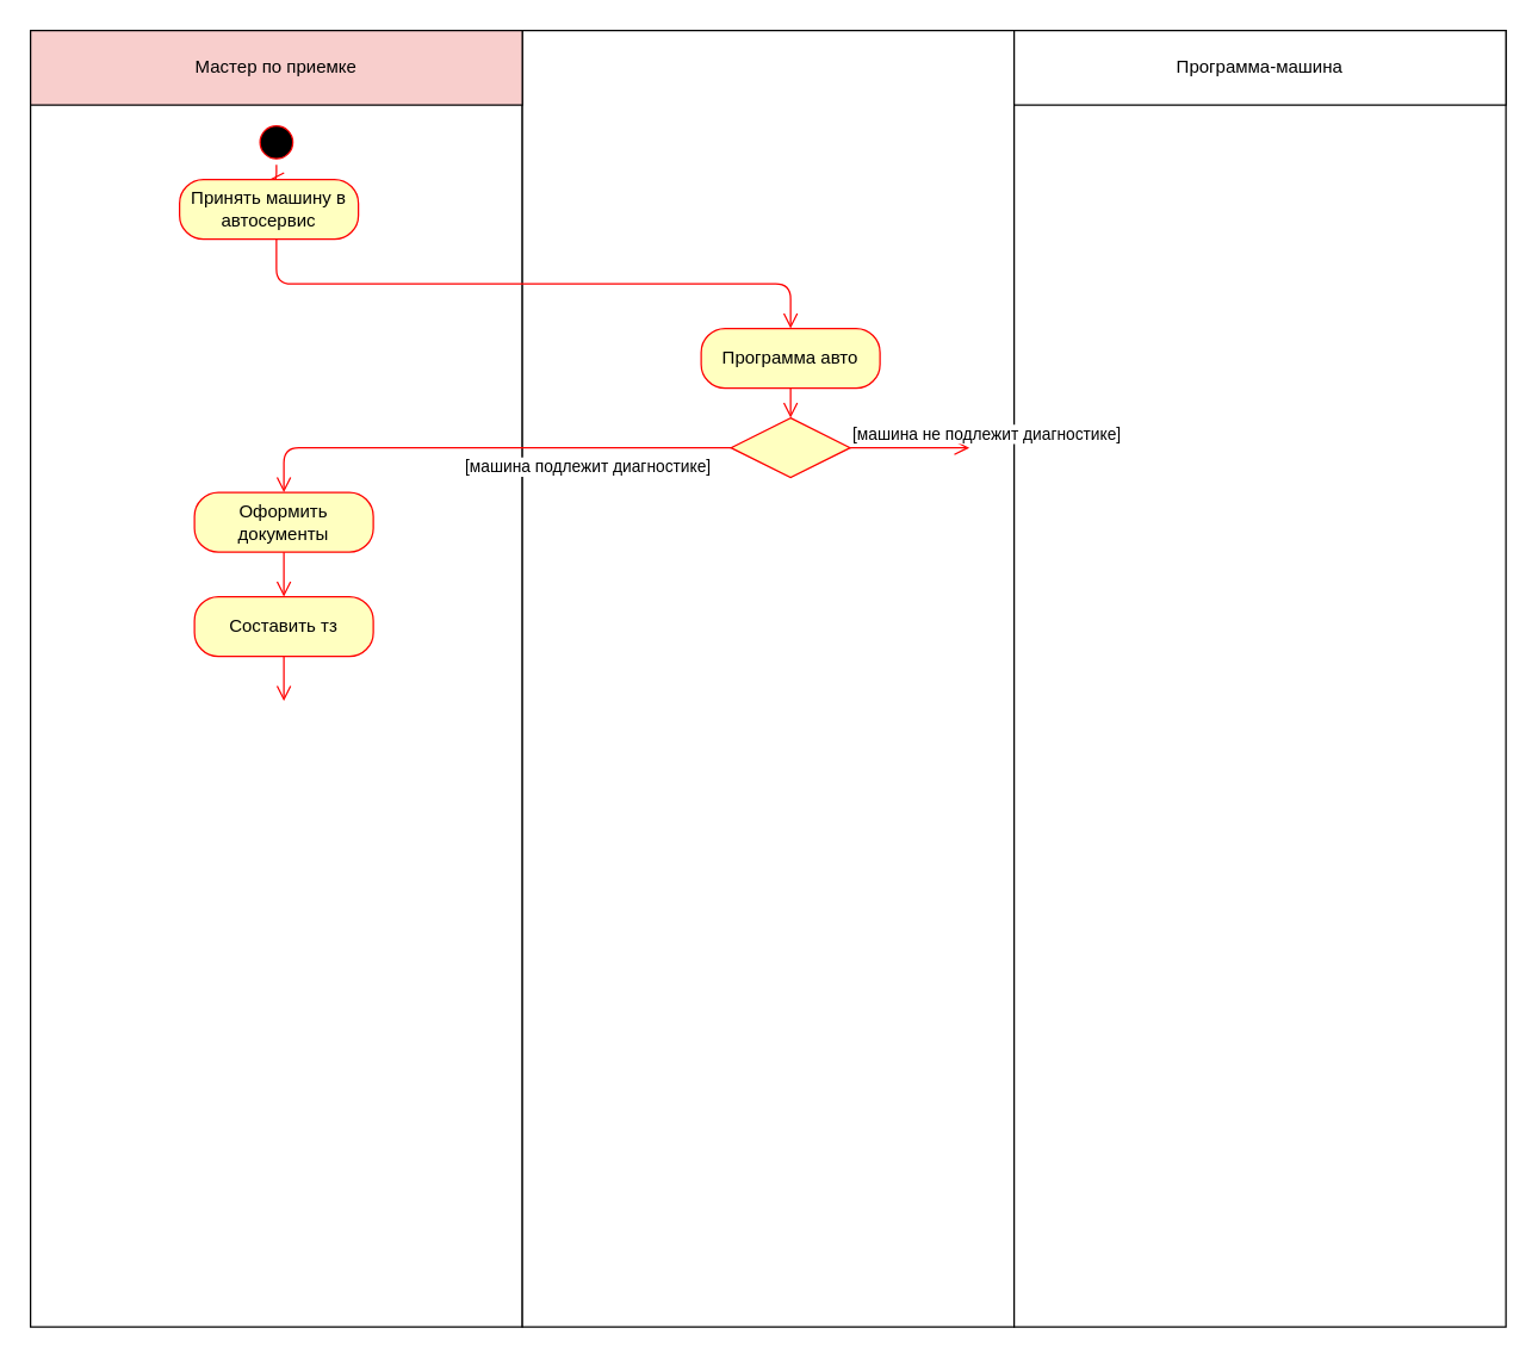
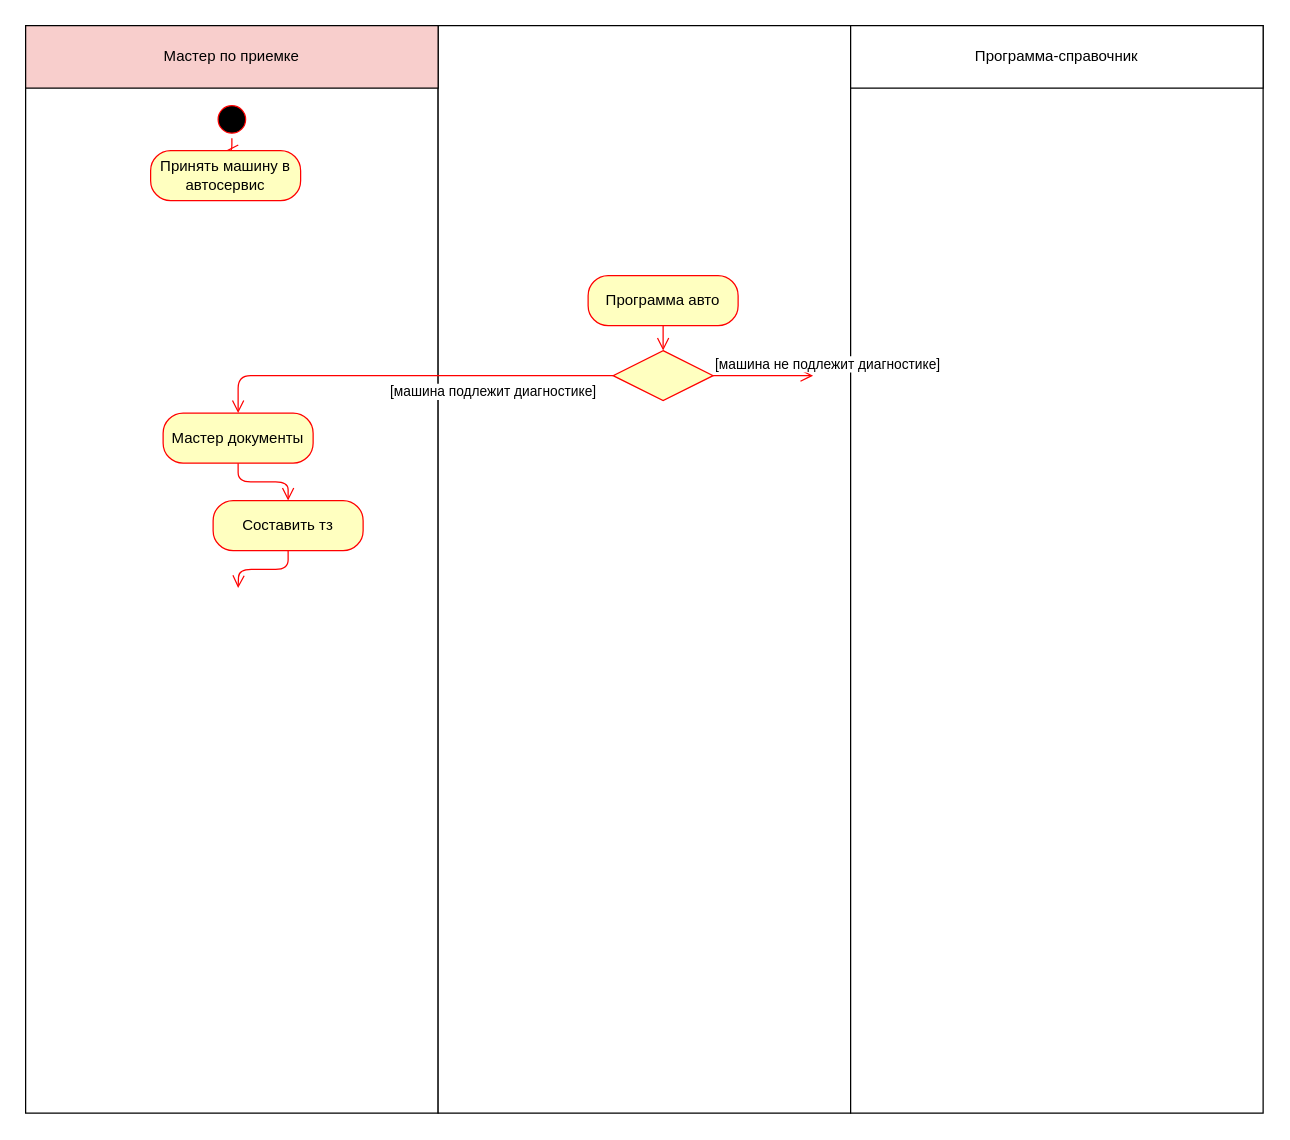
  <mxCell id="0" />
  <mxCell id="1" parent="0" />
  <mxCell id="2" value="" style="html=1;points=[];perimeter=orthogonalPerimeter;" vertex="1" parent="1"><mxGeometry x="20" y="20" width="330" height="870" as="geometry" /></mxCell>
  <mxCell id="3" value="" style="html=1;points=[];perimeter=orthogonalPerimeter;" vertex="1" parent="1"><mxGeometry x="350" y="20" width="330" height="870" as="geometry" /></mxCell>
  <mxCell id="4" value="" style="html=1;points=[];perimeter=orthogonalPerimeter;" vertex="1" parent="1"><mxGeometry x="680" y="20" width="330" height="870" as="geometry" /></mxCell>
  <mxCell id="5" value="Мастер по приемке" style="rounded=0;whiteSpace=wrap;html=1;fillColor=#f8cecc;" vertex="1" parent="1"><mxGeometry x="20" y="20" width="330" height="50" as="geometry" /></mxCell>
- <mxCell id="6" value="Программа-машина" style="rounded=0;whiteSpace=wrap;html=1;" vertex="1" parent="1"><mxGeometry x="680" y="20" width="330" height="50" as="geometry" /></mxCell>
+ <mxCell id="6" value="Программа-справочник" style="rounded=0;whiteSpace=wrap;html=1;" vertex="1" parent="1"><mxGeometry x="680" y="20" width="330" height="50" as="geometry" /></mxCell>
  <mxCell id="7" value="" style="ellipse;html=1;shape=startState;fillColor=#000000;strokeColor=#ff0000;" vertex="1" parent="1"><mxGeometry x="170" y="80" width="30" height="30" as="geometry" /></mxCell>
  <mxCell id="8" value="" style="edgeStyle=orthogonalEdgeStyle;html=1;verticalAlign=bottom;endArrow=open;endSize=8;strokeColor=#ff0000;entryX=0.5;entryY=0;entryDx=0;entryDy=0;" edge="1" source="7" parent="1" target="9"><mxGeometry relative="1" as="geometry"><mxPoint x="185" y="170" as="targetPoint" /></mxGeometry></mxCell>
  <mxCell id="9" value="Принять машину в автосервис" style="rounded=1;whiteSpace=wrap;html=1;arcSize=40;fontColor=#000000;fillColor=#ffffc0;strokeColor=#ff0000;" vertex="1" parent="1"><mxGeometry x="120" y="120" width="120" height="40" as="geometry" /></mxCell>
- <mxCell id="10" value="" style="edgeStyle=orthogonalEdgeStyle;html=1;verticalAlign=bottom;endArrow=open;endSize=8;strokeColor=#ff0000;entryX=0.5;entryY=0;entryDx=0;entryDy=0;" edge="1" source="9" parent="1" target="18"><mxGeometry relative="1" as="geometry"><mxPoint x="185" y="280" as="targetPoint" /><Array as="points"><mxPoint x="185" y="190" /><mxPoint x="530" y="190" /></Array></mxGeometry></mxCell>
  <mxCell id="11" value="" style="rhombus;whiteSpace=wrap;html=1;fillColor=#ffffc0;strokeColor=#ff0000;" vertex="1" parent="1"><mxGeometry x="490" y="280" width="80" height="40" as="geometry" /></mxCell>
  <mxCell id="12" value="[машина не подлежит диагностике]" style="edgeStyle=orthogonalEdgeStyle;html=1;align=left;verticalAlign=bottom;endArrow=open;endSize=8;strokeColor=#ff0000;" edge="1" source="11" parent="1"><mxGeometry x="-1" relative="1" as="geometry"><mxPoint x="650" y="300" as="targetPoint" /></mxGeometry></mxCell>
  <mxCell id="13" value="[машина подлежит диагностике]" style="edgeStyle=orthogonalEdgeStyle;html=1;align=left;verticalAlign=top;endArrow=open;endSize=8;strokeColor=#ff0000;entryX=0.5;entryY=0;entryDx=0;entryDy=0;" edge="1" source="11" parent="1" target="14"><mxGeometry x="0.091" relative="1" as="geometry"><mxPoint x="490" y="320" as="targetPoint" /><Array as="points"><mxPoint x="190" y="300" /></Array><mxPoint as="offset" /></mxGeometry></mxCell>
- <mxCell id="14" value="Оформить документы" style="rounded=1;whiteSpace=wrap;html=1;arcSize=40;fontColor=#000000;fillColor=#ffffc0;strokeColor=#ff0000;" vertex="1" parent="1"><mxGeometry x="130" y="330" width="120" height="40" as="geometry" /></mxCell>
+ <mxCell id="14" value="Мастер документы" style="rounded=1;whiteSpace=wrap;html=1;arcSize=40;fontColor=#000000;fillColor=#ffffc0;strokeColor=#ff0000;" vertex="1" parent="1"><mxGeometry x="130" y="330" width="120" height="40" as="geometry" /></mxCell>
  <mxCell id="15" value="" style="edgeStyle=orthogonalEdgeStyle;html=1;verticalAlign=bottom;endArrow=open;endSize=8;strokeColor=#ff0000;entryX=0.5;entryY=0;entryDx=0;entryDy=0;" edge="1" source="14" parent="1" target="16"><mxGeometry relative="1" as="geometry"><mxPoint x="190" y="400" as="targetPoint" /></mxGeometry></mxCell>
- <mxCell id="16" value="Составить тз" style="rounded=1;whiteSpace=wrap;html=1;arcSize=40;fontColor=#000000;fillColor=#ffffc0;strokeColor=#ff0000;" vertex="1" parent="1"><mxGeometry x="130" y="400" width="120" height="40" as="geometry" /></mxCell>
+ <mxCell id="16" value="Составить тз" style="rounded=1;whiteSpace=wrap;html=1;arcSize=40;fontColor=#000000;fillColor=#ffffc0;strokeColor=#ff0000;" vertex="1" parent="1"><mxGeometry x="170" y="400" width="120" height="40" as="geometry" /></mxCell>
  <mxCell id="17" value="" style="edgeStyle=orthogonalEdgeStyle;html=1;verticalAlign=bottom;endArrow=open;endSize=8;strokeColor=#ff0000;" edge="1" source="16" parent="1"><mxGeometry relative="1" as="geometry"><mxPoint x="190" y="470" as="targetPoint" /></mxGeometry></mxCell>
  <mxCell id="18" value="Программа авто" style="rounded=1;whiteSpace=wrap;html=1;arcSize=40;fontColor=#000000;fillColor=#ffffc0;strokeColor=#ff0000;" vertex="1" parent="1"><mxGeometry x="470" y="220" width="120" height="40" as="geometry" /></mxCell>
  <mxCell id="19" value="" style="edgeStyle=orthogonalEdgeStyle;html=1;verticalAlign=bottom;endArrow=open;endSize=8;strokeColor=#ff0000;entryX=0.5;entryY=0;entryDx=0;entryDy=0;" edge="1" source="18" parent="1" target="11"><mxGeometry relative="1" as="geometry"><mxPoint x="530" y="270" as="targetPoint" /></mxGeometry></mxCell>
